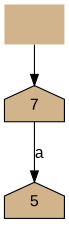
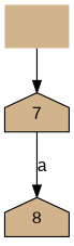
  digraph {
    fontname="Liberation Mono"
    node [shape=house style=filled fillcolor=tan fontname="Liberation Mono"]
    edge [style=solid fontname="Liberation Mono"]
    n1 [label=7]
-   n2 [label=5]
+   n2 [label=8]
    "" [shape=plaintext]
    n1 -> n2 [label=a]
    "" -> n1
  }
